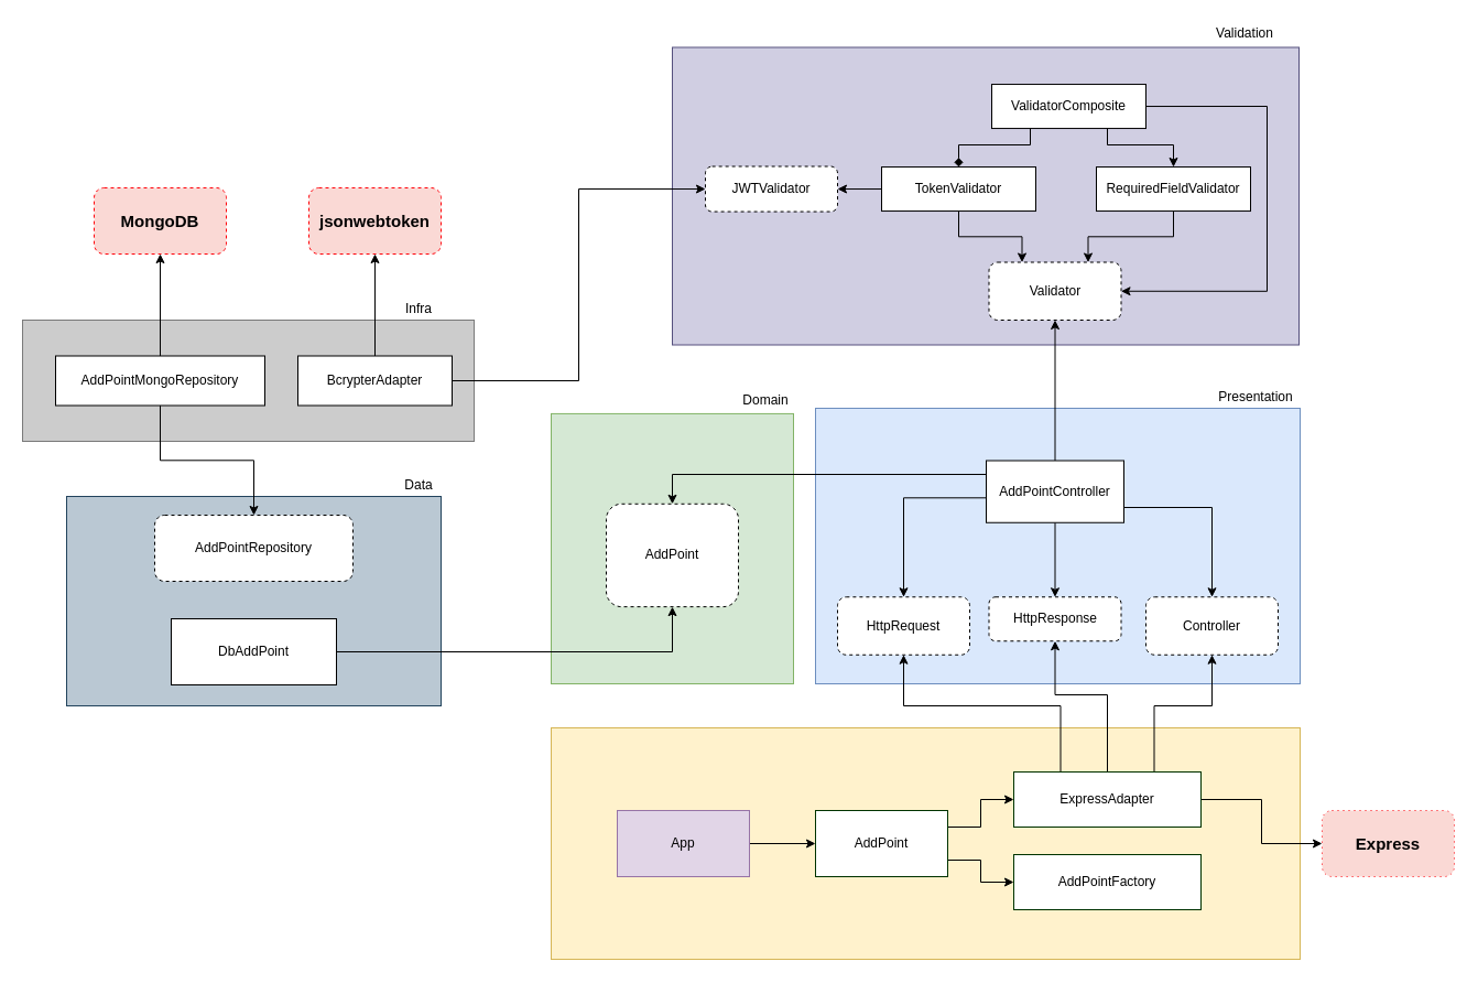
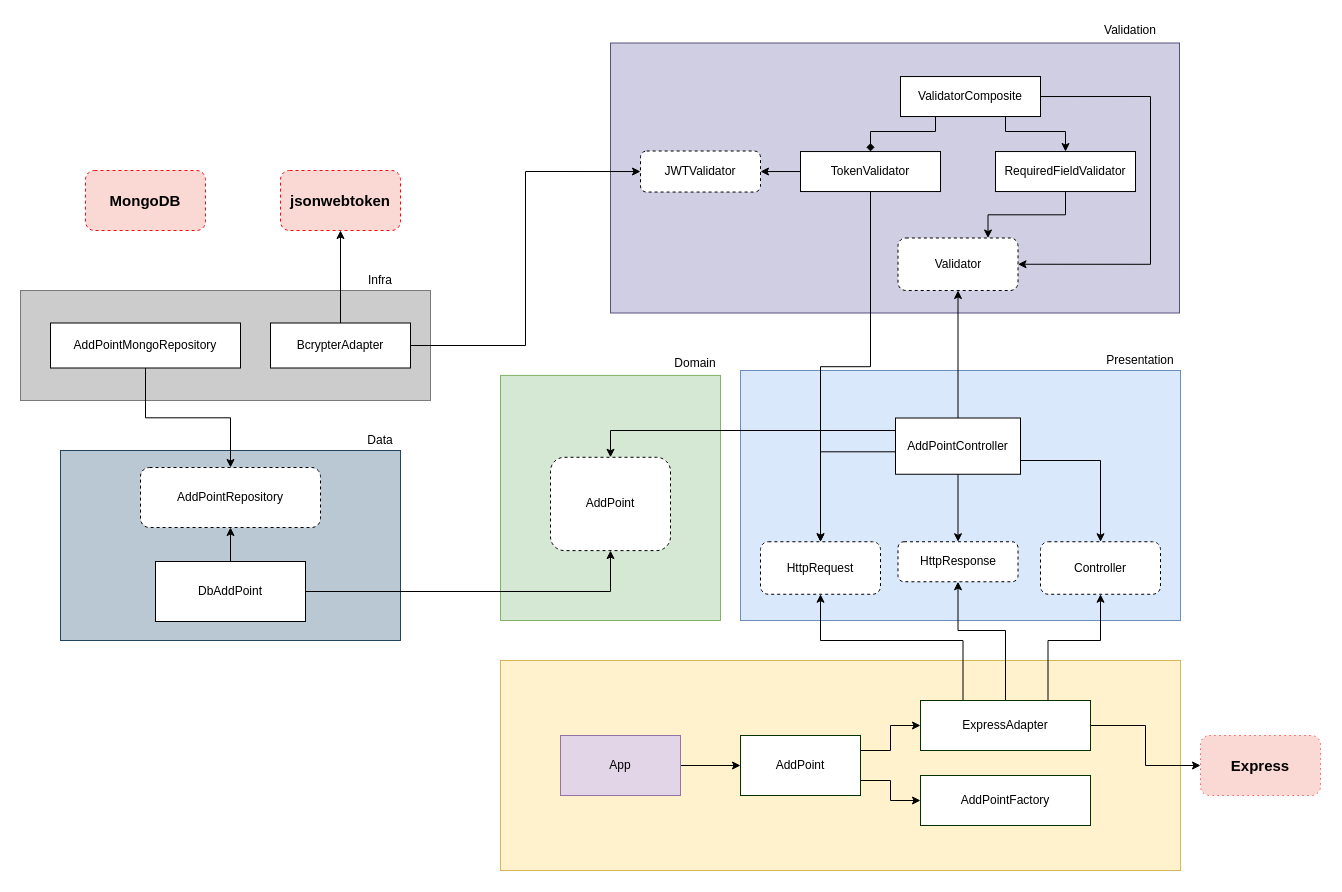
  <mxCell id="0" />
  <mxCell id="1" parent="0" />
  <mxCell id="2" value="" style="group;rounded=1;" vertex="1" connectable="0" parent="1"><mxGeometry x="500" width="220" height="270" as="geometry" y="350" /></mxCell>
  <mxCell id="3" value="" style="rounded=0;whiteSpace=wrap;html=1;strokeColor=#82b366;fillColor=#d5e8d4;" vertex="1" parent="2"><mxGeometry y="24.92" width="220" height="245.08" as="geometry" /></mxCell>
  <mxCell id="4" value="Domain" style="text;html=1;strokeColor=none;fillColor=none;align=center;verticalAlign=middle;whiteSpace=wrap;rounded=0;" vertex="1" parent="2"><mxGeometry x="170" y="-5" width="50" height="36.92" as="geometry" /></mxCell>
  <mxCell id="5" value="AddPoint" style="rounded=1;whiteSpace=wrap;html=1;dashed=1;" vertex="1" parent="2"><mxGeometry x="50" y="106.79" width="120" height="93.333" as="geometry" /></mxCell>
  <mxCell id="6" value="" style="group;rounded=0;" vertex="1" connectable="0" parent="1"><mxGeometry x="740" width="440" height="270" as="geometry" y="350" /></mxCell>
  <mxCell id="7" value="" style="rounded=0;whiteSpace=wrap;html=1;strokeColor=#6c8ebf;fillColor=#dae8fc;" vertex="1" parent="6"><mxGeometry y="20" width="440" height="250" as="geometry" /></mxCell>
  <mxCell id="8" value="Presentation" style="text;html=1;strokeColor=none;fillColor=none;align=center;verticalAlign=middle;whiteSpace=wrap;rounded=0;" vertex="1" parent="6"><mxGeometry x="360" y="0.96" width="80" height="19.035" as="geometry" /></mxCell>
  <mxCell id="9" style="edgeStyle=orthogonalEdgeStyle;rounded=0;orthogonalLoop=1;jettySize=auto;html=1;exitX=0;exitY=0.5;exitDx=0;exitDy=0;entryX=0.5;entryY=0;entryDx=0;entryDy=0;" edge="1" parent="6" source="12" target="13"><mxGeometry relative="1" as="geometry"><Array as="points"><mxPoint x="155" y="101.25" /><mxPoint x="80" y="101.25" /></Array></mxGeometry></mxCell>
  <mxCell id="10" style="edgeStyle=orthogonalEdgeStyle;rounded=0;orthogonalLoop=1;jettySize=auto;html=1;exitX=1;exitY=0.5;exitDx=0;exitDy=0;" edge="1" parent="6" source="12" target="15"><mxGeometry relative="1" as="geometry"><Array as="points"><mxPoint x="280" y="110" /><mxPoint x="360" y="110" /></Array></mxGeometry></mxCell>
  <mxCell id="11" style="edgeStyle=orthogonalEdgeStyle;rounded=0;orthogonalLoop=1;jettySize=auto;html=1;entryX=0.5;entryY=0;entryDx=0;entryDy=0;" edge="1" parent="6" source="12" target="14"><mxGeometry relative="1" as="geometry" /></mxCell>
  <mxCell id="12" value="AddPointController" style="rounded=0;whiteSpace=wrap;html=1;" vertex="1" parent="6"><mxGeometry x="155" y="67.5" width="125" height="56.25" as="geometry" /></mxCell>
  <mxCell id="13" value="HttpRequest" style="rounded=1;whiteSpace=wrap;html=1;dashed=1;" vertex="1" parent="6"><mxGeometry x="20" y="191.25" width="120" height="52.504" as="geometry" /></mxCell>
  <mxCell id="14" value="HttpResponse" style="rounded=1;whiteSpace=wrap;html=1;dashed=1;" vertex="1" parent="6"><mxGeometry x="157.5" y="191.25" width="120" height="40" as="geometry" /></mxCell>
  <mxCell id="15" value="Controller" style="rounded=1;whiteSpace=wrap;html=1;dashed=1;" vertex="1" parent="6"><mxGeometry x="300" y="191.25" width="120" height="52.504" as="geometry" /></mxCell>
  <mxCell id="16" style="edgeStyle=orthogonalEdgeStyle;rounded=0;orthogonalLoop=1;jettySize=auto;html=1;exitX=0;exitY=0.5;exitDx=0;exitDy=0;entryX=0.5;entryY=0;entryDx=0;entryDy=0;" edge="1" parent="1" source="12" target="5"><mxGeometry relative="1" as="geometry"><Array as="points"><mxPoint x="895" y="430" /><mxPoint x="610" y="430" /></Array></mxGeometry></mxCell>
  <mxCell id="17" value="" style="rounded=0;whiteSpace=wrap;html=1;strokeColor=#d6b656;fillColor=#fff2cc;" vertex="1" parent="1"><mxGeometry x="500" y="660" width="680" height="210" as="geometry" /></mxCell>
  <mxCell id="18" style="edgeStyle=orthogonalEdgeStyle;rounded=0;orthogonalLoop=1;jettySize=auto;html=1;" edge="1" parent="1" source="19" target="22"><mxGeometry relative="1" as="geometry" /></mxCell>
  <mxCell id="19" value="App" style="rounded=0;whiteSpace=wrap;html=1;strokeColor=#9673a6;fillColor=#e1d5e7;" vertex="1" parent="1"><mxGeometry x="560" y="735" width="120" height="60" as="geometry" /></mxCell>
  <mxCell id="20" style="edgeStyle=orthogonalEdgeStyle;rounded=0;orthogonalLoop=1;jettySize=auto;html=1;exitX=1;exitY=0.25;exitDx=0;exitDy=0;entryX=0;entryY=0.5;entryDx=0;entryDy=0;" edge="1" parent="1" source="22" target="27"><mxGeometry relative="1" as="geometry" /></mxCell>
  <mxCell id="21" style="edgeStyle=orthogonalEdgeStyle;rounded=0;orthogonalLoop=1;jettySize=auto;html=1;exitX=1;exitY=0.75;exitDx=0;exitDy=0;entryX=0;entryY=0.5;entryDx=0;entryDy=0;" edge="1" parent="1" source="22" target="28"><mxGeometry relative="1" as="geometry" /></mxCell>
  <mxCell id="22" value="AddPoint" style="rounded=0;whiteSpace=wrap;html=1;strokeColor=#003300;" vertex="1" parent="1"><mxGeometry x="740" y="735" width="120" height="60" as="geometry" /></mxCell>
  <mxCell id="23" style="edgeStyle=orthogonalEdgeStyle;rounded=0;orthogonalLoop=1;jettySize=auto;html=1;entryX=0;entryY=0.5;entryDx=0;entryDy=0;" edge="1" parent="1" source="27" target="29"><mxGeometry relative="1" as="geometry" /></mxCell>
  <mxCell id="24" style="edgeStyle=orthogonalEdgeStyle;rounded=0;orthogonalLoop=1;jettySize=auto;html=1;exitX=0.25;exitY=0;exitDx=0;exitDy=0;entryX=0.5;entryY=1;entryDx=0;entryDy=0;" edge="1" parent="1" source="27" target="13"><mxGeometry relative="1" as="geometry"><Array as="points"><mxPoint x="962" y="640" /><mxPoint x="820" y="640" /></Array></mxGeometry></mxCell>
  <mxCell id="25" style="edgeStyle=orthogonalEdgeStyle;rounded=0;orthogonalLoop=1;jettySize=auto;html=1;exitX=0.5;exitY=0;exitDx=0;exitDy=0;entryX=0.5;entryY=1;entryDx=0;entryDy=0;" edge="1" parent="1" source="27" target="14"><mxGeometry relative="1" as="geometry"><Array as="points"><mxPoint x="1005" y="630" /><mxPoint x="958" y="630" /></Array></mxGeometry></mxCell>
  <mxCell id="26" style="edgeStyle=orthogonalEdgeStyle;rounded=0;orthogonalLoop=1;jettySize=auto;html=1;exitX=0.75;exitY=0;exitDx=0;exitDy=0;entryX=0.5;entryY=1;entryDx=0;entryDy=0;" edge="1" parent="1" source="27" target="15"><mxGeometry relative="1" as="geometry"><Array as="points"><mxPoint x="1048" y="640" /><mxPoint x="1100" y="640" /></Array></mxGeometry></mxCell>
  <mxCell id="27" value="ExpressAdapter" style="rounded=0;whiteSpace=wrap;html=1;strokeColor=#003300;" vertex="1" parent="1"><mxGeometry x="920" y="700" width="170" height="50" as="geometry" /></mxCell>
  <mxCell id="28" value="AddPointFactory" style="rounded=0;whiteSpace=wrap;html=1;strokeColor=#003300;" vertex="1" parent="1"><mxGeometry x="920" y="775" width="170" height="50" as="geometry" /></mxCell>
  <mxCell id="29" value="&lt;font style=&quot;font-size: 15px&quot;&gt;&lt;b&gt;Express&lt;/b&gt;&lt;/font&gt;" style="rounded=1;whiteSpace=wrap;html=1;fillColor=#fad9d5;dashed=1;dashPattern=1 4;strokeColor=#FF050D;" vertex="1" parent="1"><mxGeometry x="1200" y="735" width="120" height="60" as="geometry" /></mxCell>
  <mxCell id="30" value="" style="rounded=0;whiteSpace=wrap;html=1;fillColor=#bac8d3;strokeColor=#23445d;" vertex="1" parent="1"><mxGeometry x="60" y="450" width="340" height="190" as="geometry" /></mxCell>
  <mxCell id="31" style="edgeStyle=orthogonalEdgeStyle;rounded=0;orthogonalLoop=1;jettySize=auto;html=1;exitX=1;exitY=0.5;exitDx=0;exitDy=0;entryX=0.5;entryY=1;entryDx=0;entryDy=0;" edge="1" parent="1" source="33" target="5"><mxGeometry relative="1" as="geometry" /></mxCell>
+ <mxCell id="32" style="edgeStyle=orthogonalEdgeStyle;rounded=0;orthogonalLoop=1;jettySize=auto;html=1;entryX=0.5;entryY=1;entryDx=0;entryDy=0;" edge="1" parent="1" source="33" target="35"><mxGeometry relative="1" as="geometry" /></mxCell>
  <mxCell id="33" value="DbAddPoint" style="rounded=0;whiteSpace=wrap;html=1;strokeColor=#000000;" vertex="1" parent="1"><mxGeometry x="155" y="561" width="150" height="60" as="geometry" /></mxCell>
  <mxCell id="34" value="Data" style="text;html=1;strokeColor=none;fillColor=none;align=center;verticalAlign=middle;whiteSpace=wrap;rounded=0;" vertex="1" parent="1"><mxGeometry x="360" y="430" width="40" height="20" as="geometry" /></mxCell>
  <mxCell id="35" value="AddPointRepository" style="rounded=1;whiteSpace=wrap;html=1;strokeColor=#000000;dashed=1;" vertex="1" parent="1"><mxGeometry x="140" y="467" width="180" height="60" as="geometry" /></mxCell>
  <mxCell id="36" value="" style="rounded=0;whiteSpace=wrap;html=1;fillColor=#d0cee2;strokeColor=#56517e;" vertex="1" parent="1"><mxGeometry x="610" y="42.5" width="569" height="270" as="geometry" /></mxCell>
  <mxCell id="37" value="Validation" style="text;html=1;strokeColor=none;fillColor=none;align=center;verticalAlign=middle;whiteSpace=wrap;rounded=0;" vertex="1" parent="1"><mxGeometry x="1090" y="20" width="80" height="19.035" as="geometry" /></mxCell>
  <mxCell id="38" value="Validator" style="rounded=1;whiteSpace=wrap;html=1;dashed=1;" vertex="1" parent="1"><mxGeometry x="897.5" y="237.5" width="120" height="52.504" as="geometry" /></mxCell>
  <mxCell id="39" style="edgeStyle=orthogonalEdgeStyle;rounded=0;orthogonalLoop=1;jettySize=auto;html=1;exitX=0.5;exitY=1;exitDx=0;exitDy=0;entryX=0.75;entryY=0;entryDx=0;entryDy=0;" edge="1" parent="1" source="40" target="38"><mxGeometry relative="1" as="geometry" /></mxCell>
  <mxCell id="40" value="RequiredFieldValidator" style="rounded=0;whiteSpace=wrap;html=1;strokeColor=#000000;" vertex="1" parent="1"><mxGeometry x="995" y="151.04" width="140" height="40" as="geometry" /></mxCell>
- <mxCell id="41" style="edgeStyle=orthogonalEdgeStyle;rounded=0;orthogonalLoop=1;jettySize=auto;html=1;exitX=0.5;exitY=1;exitDx=0;exitDy=0;entryX=0.25;entryY=0;entryDx=0;entryDy=0;" edge="1" parent="1" source="43" target="38"><mxGeometry relative="1" as="geometry" /></mxCell>
+ <mxCell id="41" style="edgeStyle=orthogonalEdgeStyle;rounded=0;orthogonalLoop=1;jettySize=auto;html=1;exitX=0.5;exitY=1;exitDx=0;exitDy=0;" edge="1" parent="1" source="43" target="13"><mxGeometry relative="1" as="geometry" /></mxCell>
  <mxCell id="42" style="edgeStyle=orthogonalEdgeStyle;rounded=0;orthogonalLoop=1;jettySize=auto;html=1;entryX=1;entryY=0.5;entryDx=0;entryDy=0;" edge="1" parent="1" source="43" target="59"><mxGeometry relative="1" as="geometry" /></mxCell>
  <mxCell id="43" value="&lt;span&gt;TokenValidator&lt;/span&gt;" style="rounded=0;whiteSpace=wrap;html=1;strokeColor=#000000;" vertex="1" parent="1"><mxGeometry x="800" y="151.04" width="140" height="40" as="geometry" /></mxCell>
  <mxCell id="44" style="edgeStyle=orthogonalEdgeStyle;rounded=0;orthogonalLoop=1;jettySize=auto;html=1;exitX=0.25;exitY=1;exitDx=0;exitDy=0;entryX=0.5;entryY=0;entryDx=0;entryDy=0;endArrow=diamond;" edge="1" parent="1" source="47" target="43"><mxGeometry relative="1" as="geometry"><Array as="points"><mxPoint x="935" y="131.04" /><mxPoint x="870" y="131.04" /></Array></mxGeometry></mxCell>
  <mxCell id="45" style="edgeStyle=orthogonalEdgeStyle;rounded=0;orthogonalLoop=1;jettySize=auto;html=1;exitX=0.75;exitY=1;exitDx=0;exitDy=0;entryX=0.5;entryY=0;entryDx=0;entryDy=0;" edge="1" parent="1" source="47" target="40"><mxGeometry relative="1" as="geometry"><Array as="points"><mxPoint x="1005" y="131.04" /><mxPoint x="1065" y="131.04" /></Array></mxGeometry></mxCell>
  <mxCell id="46" style="edgeStyle=orthogonalEdgeStyle;rounded=0;orthogonalLoop=1;jettySize=auto;html=1;exitX=1;exitY=0.5;exitDx=0;exitDy=0;entryX=1;entryY=0.5;entryDx=0;entryDy=0;" edge="1" parent="1" source="47" target="38"><mxGeometry relative="1" as="geometry"><Array as="points"><mxPoint x="1150" y="96" /><mxPoint x="1150" y="264" /></Array></mxGeometry></mxCell>
  <mxCell id="47" value="ValidatorComposite" style="rounded=0;whiteSpace=wrap;html=1;strokeColor=#000000;" vertex="1" parent="1"><mxGeometry x="900" y="76.04" width="140" height="40" as="geometry" /></mxCell>
  <mxCell id="48" value="" style="rounded=0;whiteSpace=wrap;html=1;fillColor=#CCCCCC;strokeColor=#7A7A7A;" vertex="1" parent="1"><mxGeometry x="20" y="290" width="410" height="110" as="geometry" /></mxCell>
  <mxCell id="49" value="Infra" style="text;html=1;strokeColor=none;fillColor=none;align=center;verticalAlign=middle;whiteSpace=wrap;rounded=0;" vertex="1" parent="1"><mxGeometry x="360" y="270" width="40" height="20" as="geometry" /></mxCell>
  <mxCell id="50" style="edgeStyle=orthogonalEdgeStyle;rounded=0;orthogonalLoop=1;jettySize=auto;html=1;exitX=0.5;exitY=1;exitDx=0;exitDy=0;entryX=0.5;entryY=0;entryDx=0;entryDy=0;" edge="1" parent="1" source="52" target="35"><mxGeometry relative="1" as="geometry" /></mxCell>
- <mxCell id="51" style="edgeStyle=orthogonalEdgeStyle;rounded=0;orthogonalLoop=1;jettySize=auto;html=1;exitX=0.5;exitY=0;exitDx=0;exitDy=0;entryX=0.5;entryY=1;entryDx=0;entryDy=0;" edge="1" parent="1" source="52" target="53"><mxGeometry relative="1" as="geometry" /></mxCell>
  <mxCell id="52" value="AddPointMongoRepository" style="rounded=0;whiteSpace=wrap;html=1;strokeColor=#000000;" vertex="1" parent="1"><mxGeometry x="50" y="322.5" width="190" height="45" as="geometry" /></mxCell>
  <mxCell id="53" value="&lt;font style=&quot;font-size: 15px&quot;&gt;&lt;b&gt;MongoDB&lt;/b&gt;&lt;/font&gt;" style="rounded=1;whiteSpace=wrap;html=1;fillColor=#FAD9D5;strokeColor=#FF050D;dashed=1;" vertex="1" parent="1"><mxGeometry x="85" y="170" width="120" height="60" as="geometry" /></mxCell>
  <mxCell id="54" style="edgeStyle=orthogonalEdgeStyle;rounded=0;orthogonalLoop=1;jettySize=auto;html=1;exitX=0.5;exitY=0;exitDx=0;exitDy=0;" edge="1" parent="1" source="56" target="58"><mxGeometry relative="1" as="geometry" /></mxCell>
  <mxCell id="55" style="edgeStyle=orthogonalEdgeStyle;rounded=0;orthogonalLoop=1;jettySize=auto;html=1;exitX=1;exitY=0.5;exitDx=0;exitDy=0;entryX=0;entryY=0.5;entryDx=0;entryDy=0;" edge="1" parent="1" source="56" target="59"><mxGeometry relative="1" as="geometry" /></mxCell>
  <mxCell id="56" value="BcrypterAdapter" style="rounded=0;whiteSpace=wrap;html=1;strokeColor=#000000;" vertex="1" parent="1"><mxGeometry x="270" y="322.5" width="140" height="45" as="geometry" /></mxCell>
  <mxCell id="57" style="edgeStyle=orthogonalEdgeStyle;rounded=0;orthogonalLoop=1;jettySize=auto;html=1;" edge="1" parent="1" source="12" target="38"><mxGeometry relative="1" as="geometry" /></mxCell>
  <mxCell id="58" value="&lt;span style=&quot;font-size: 15px&quot;&gt;&lt;b&gt;jsonwebtoken&lt;/b&gt;&lt;/span&gt;" style="rounded=1;whiteSpace=wrap;html=1;fillColor=#FAD9D5;strokeColor=#FF050D;dashed=1;" vertex="1" parent="1"><mxGeometry x="280" y="170" width="120" height="60" as="geometry" /></mxCell>
  <mxCell id="59" value="JWTValidator" style="rounded=1;whiteSpace=wrap;html=1;dashed=1;" vertex="1" parent="1"><mxGeometry x="640" y="150.52" width="120" height="41.04" as="geometry" /></mxCell>
